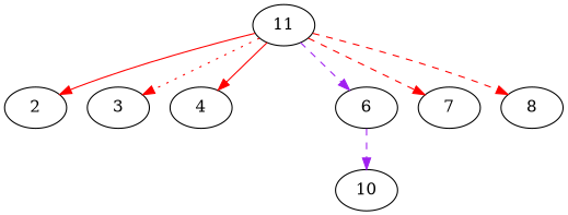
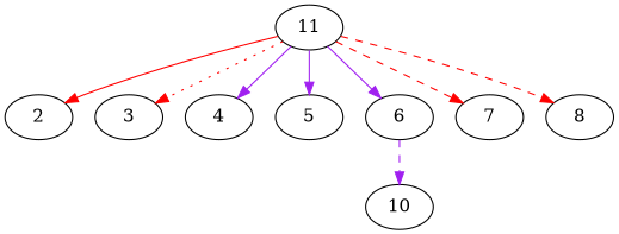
  strict digraph {
    edge [color=red style=dashed]
    11
    2
    3
    4
+   5
    6
    7
    8
    10
    11 -> 2 [style=solid]
    11 -> 3 [style=dotted]
-   11 -> 4 [style=solid]
-   11 -> 6 [color=purple]
+   11 -> 4 [color=purple style=solid]
+   11 -> 5 [color=purple style=solid]
+   11 -> 6 [color=purple style=solid]
    11 -> 7
    11 -> 8
    6 -> 10 [color=purple]
  }
